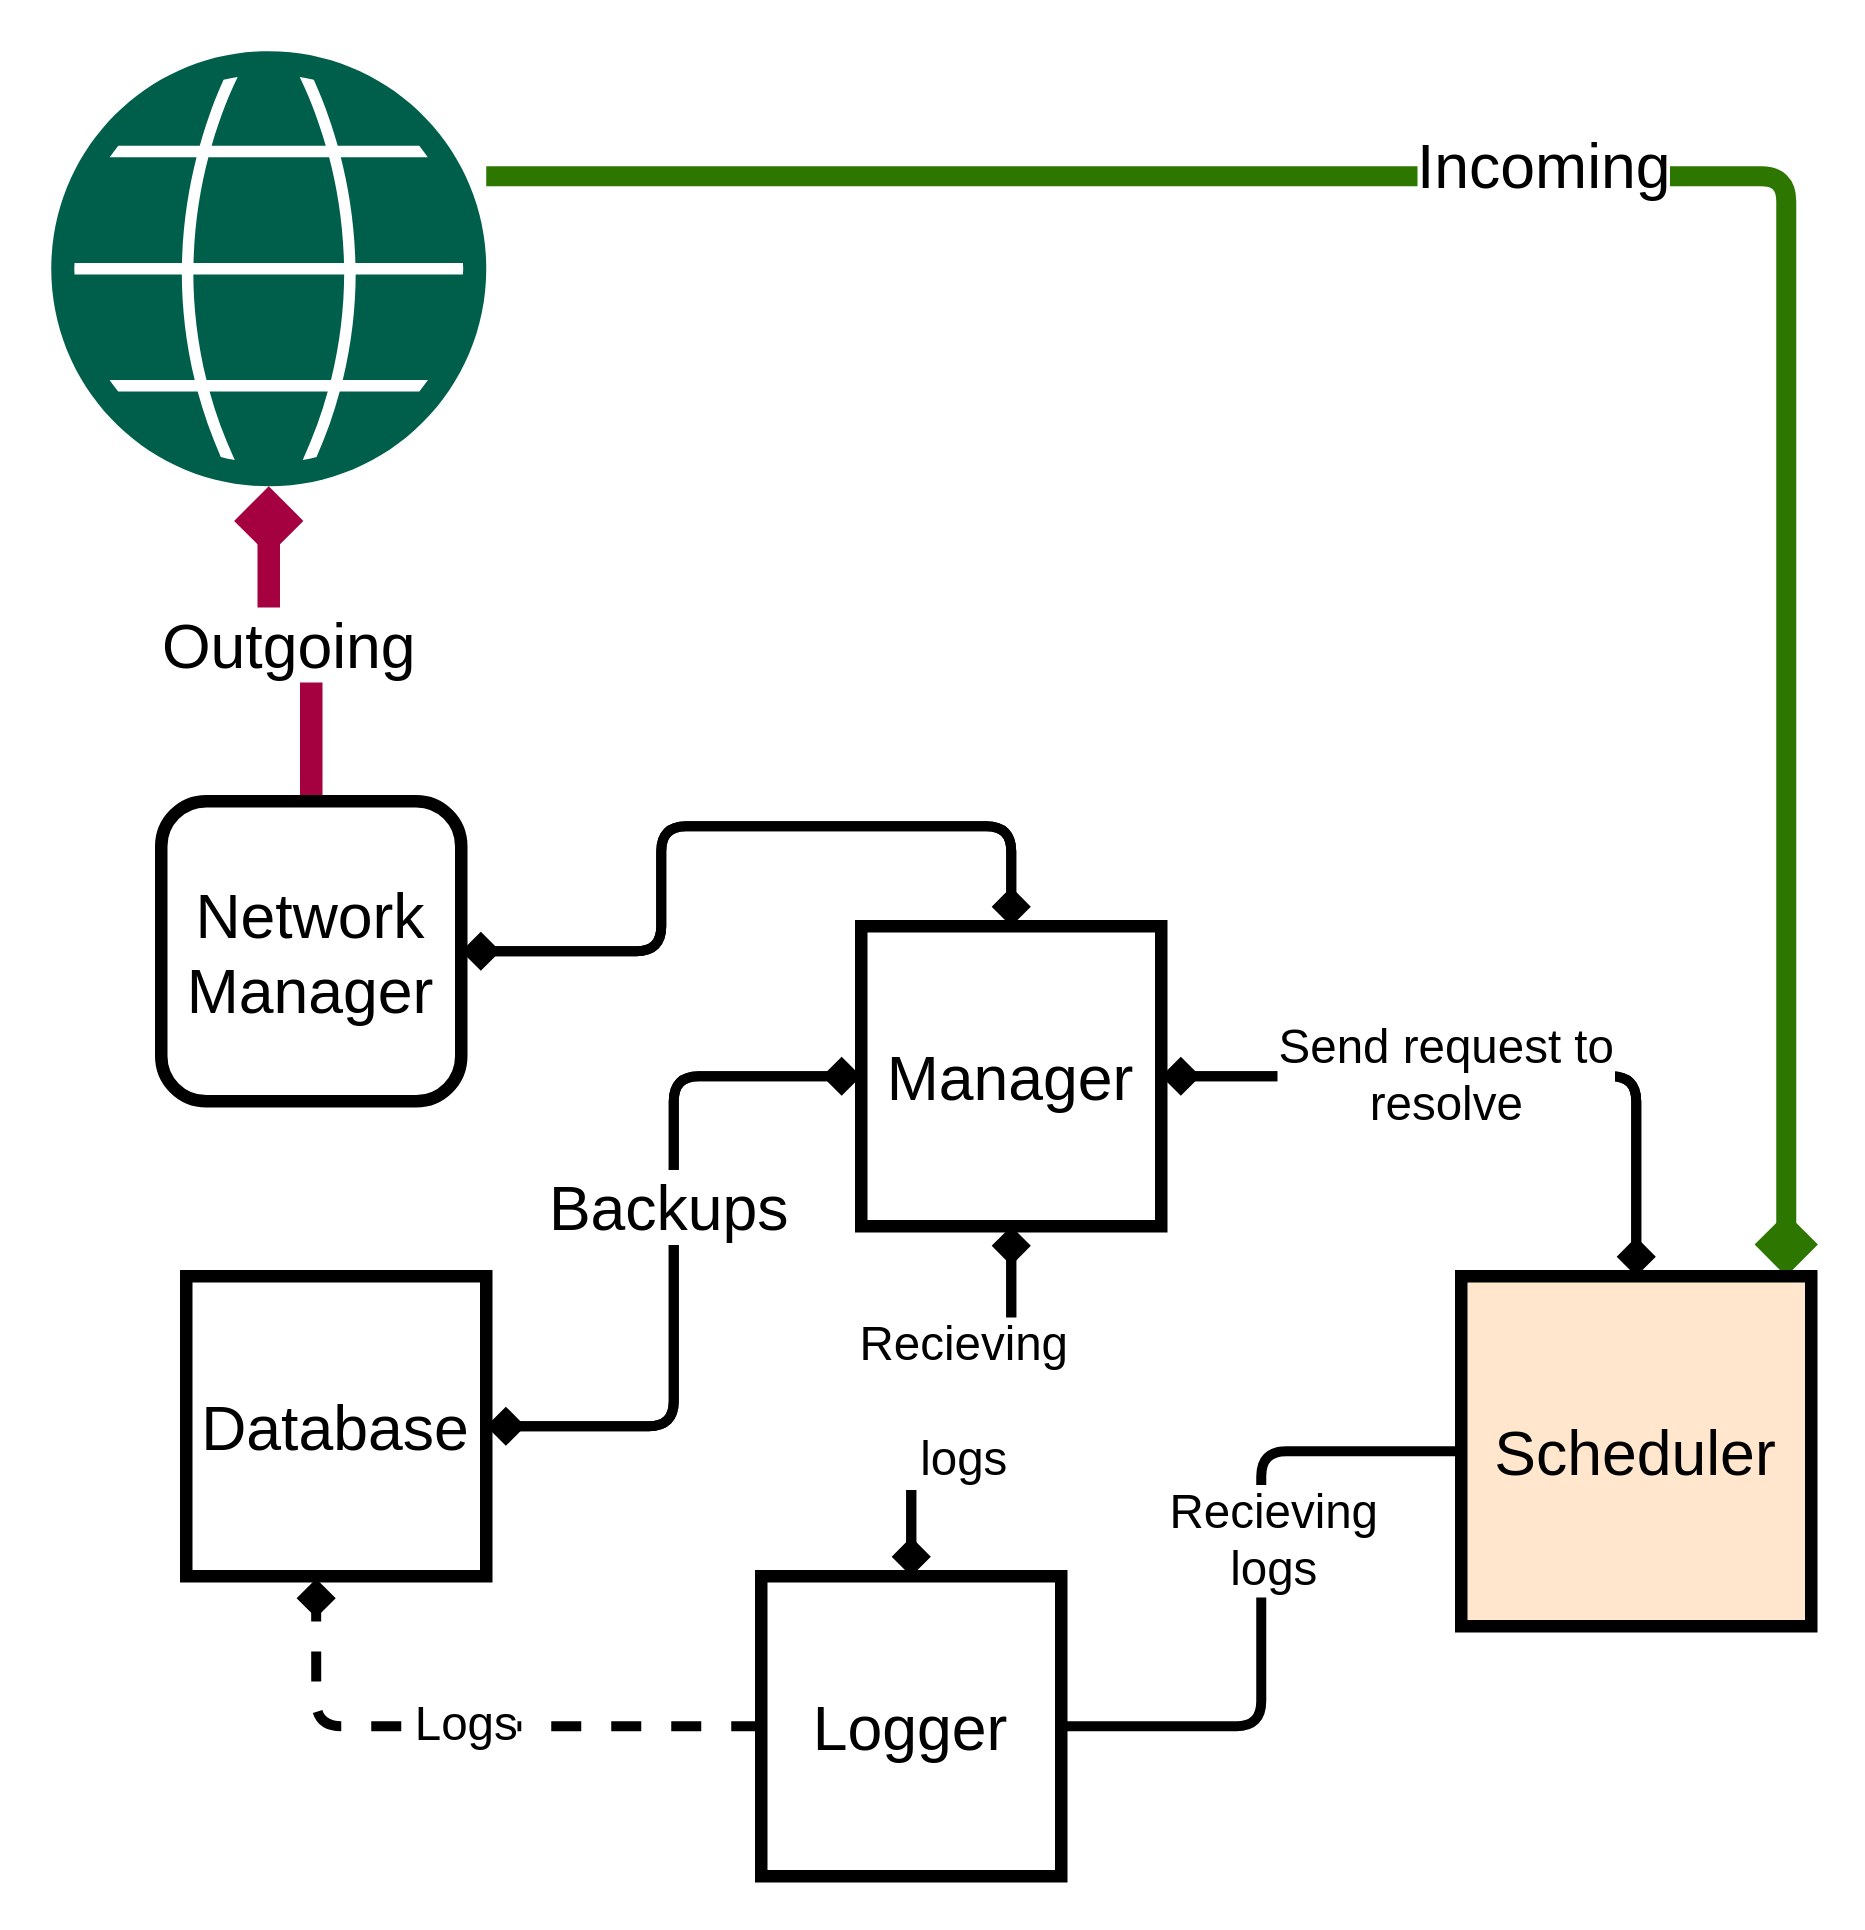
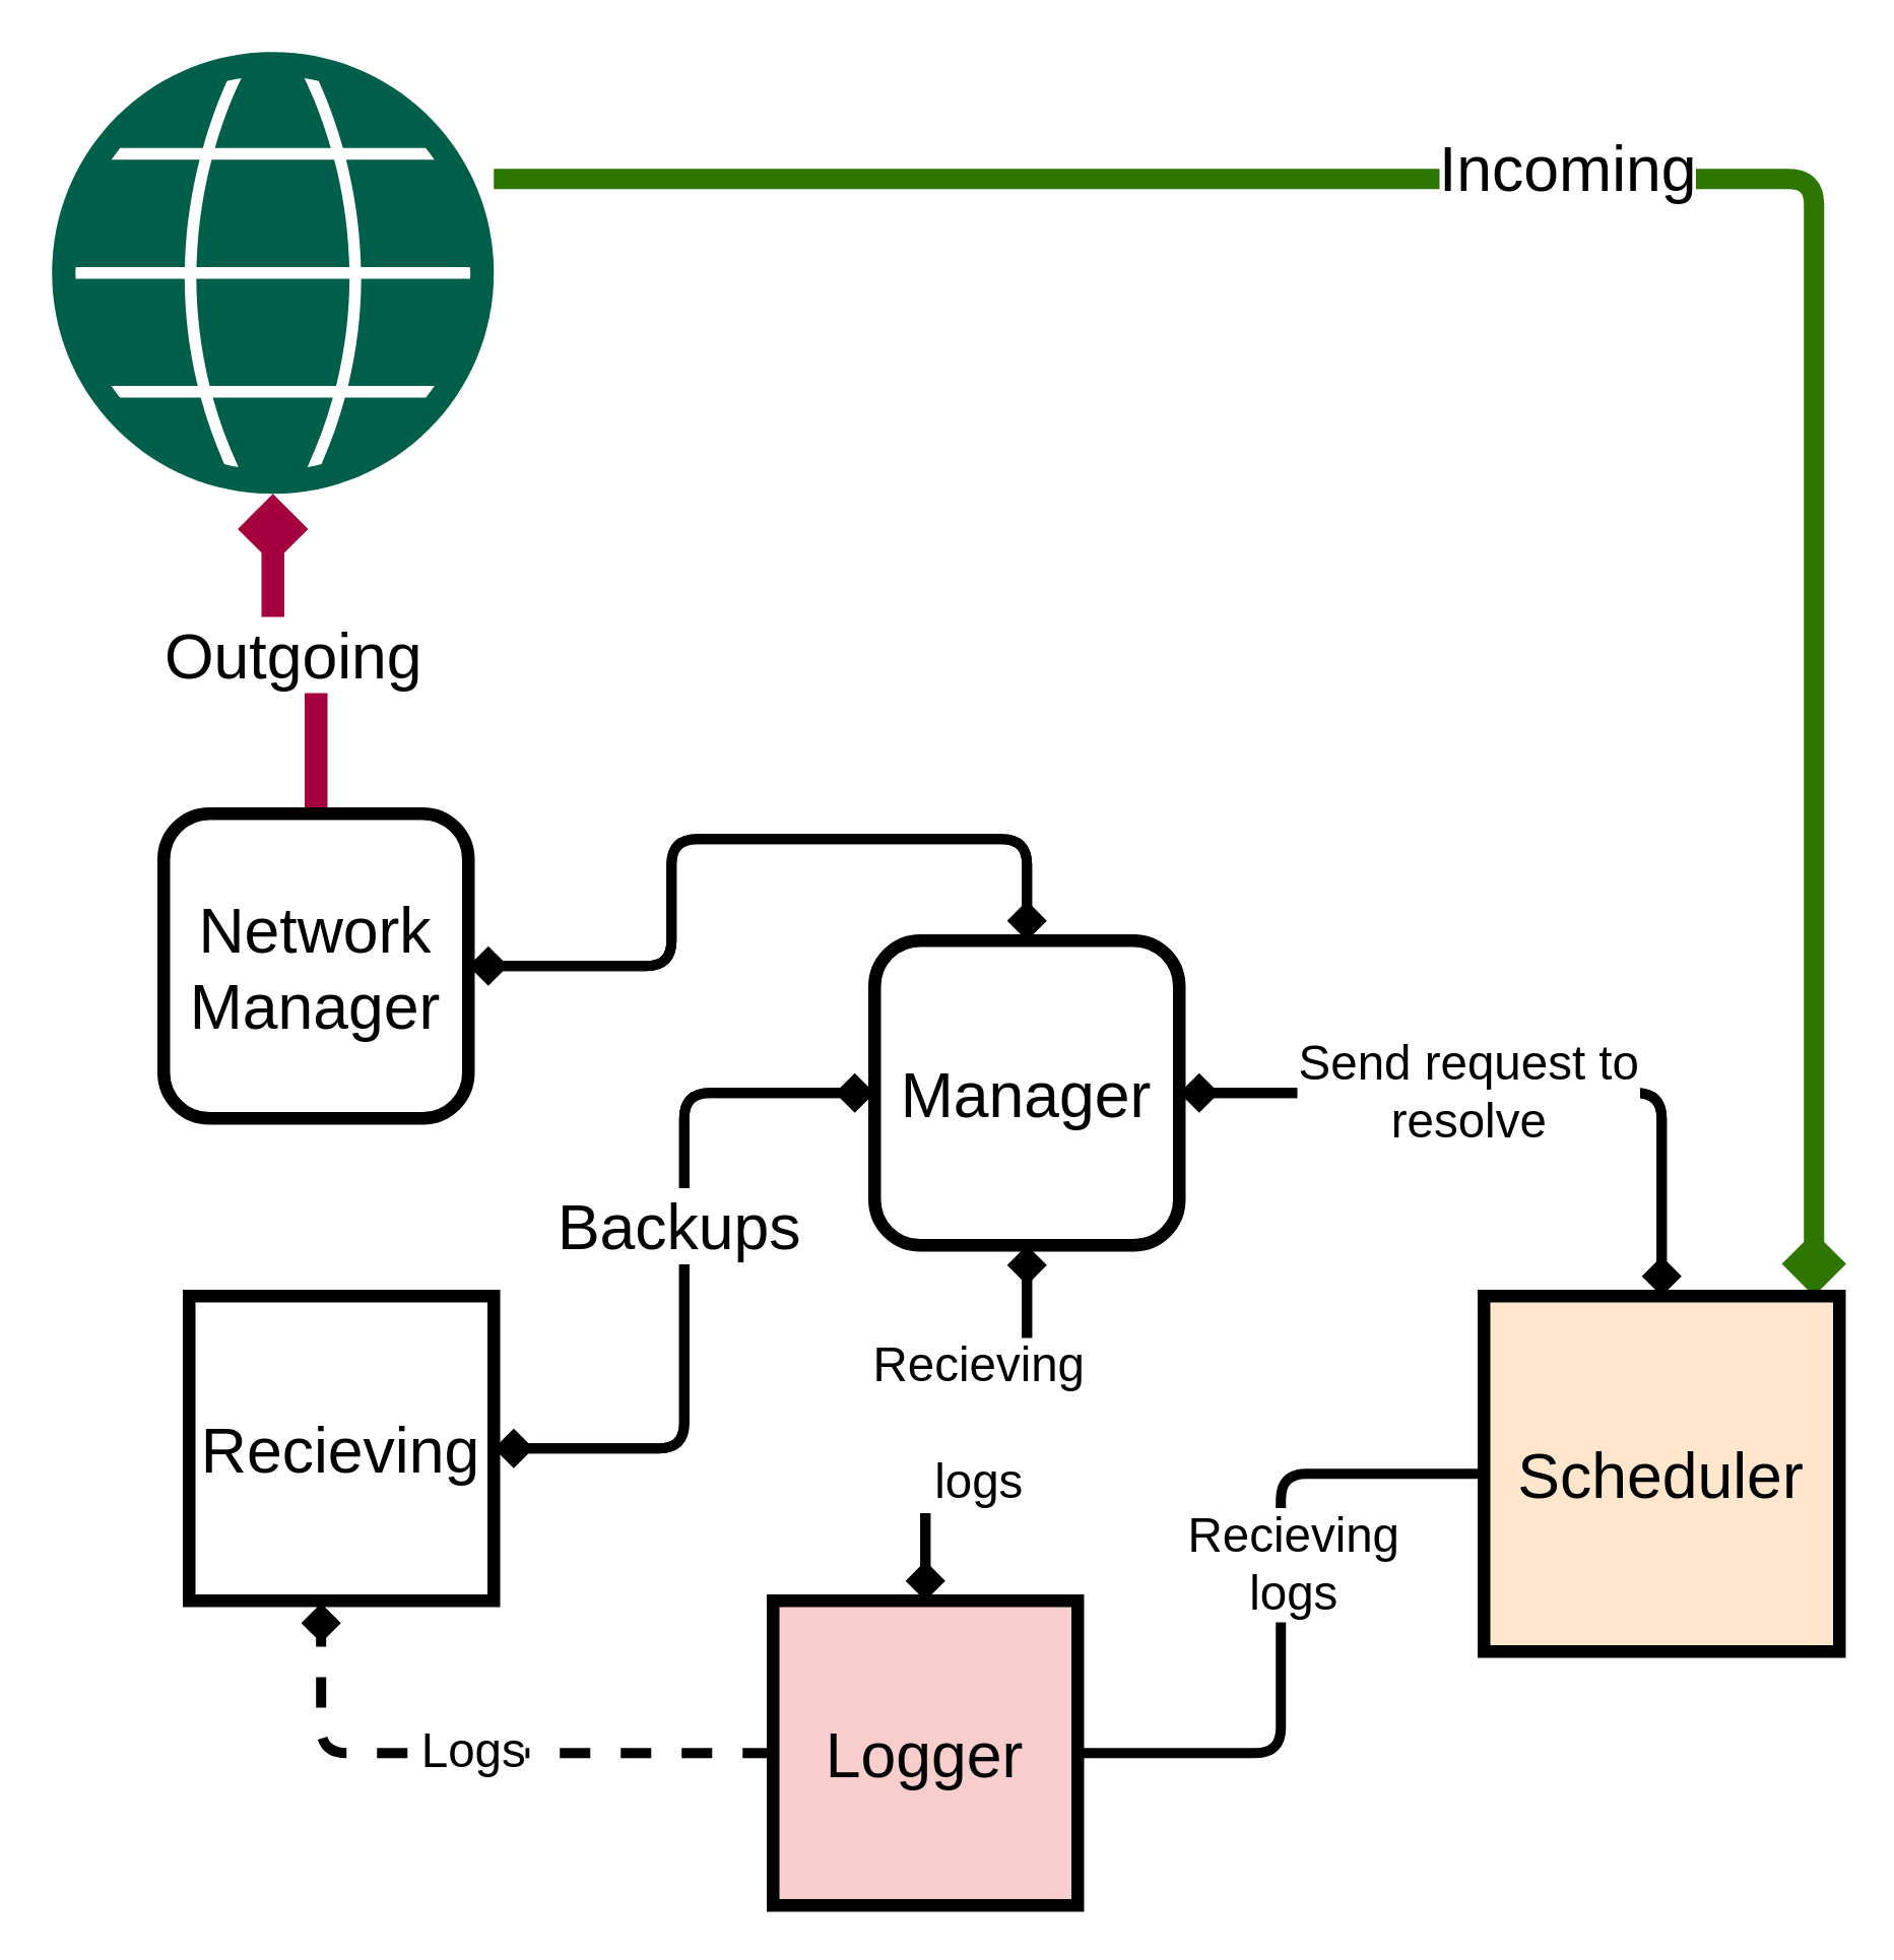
  <mxCell id="0" />
  <mxCell id="1" parent="0" />
  <mxCell id="2" style="edgeStyle=orthogonalEdgeStyle;rounded=1;orthogonalLoop=1;jettySize=auto;html=1;entryX=0;entryY=0.5;entryDx=0;entryDy=0;fontSize=25;strokeWidth=4;endArrow=diamond;endFill=1;" edge="1" parent="1" source="3" target="9"><mxGeometry relative="1" as="geometry" /></mxCell>
- <mxCell id="3" value="Database" style="whiteSpace=wrap;html=1;aspect=fixed;fontSize=25;strokeWidth=5;" vertex="1" parent="1"><mxGeometry x="74" y="510" width="120" height="120" as="geometry" /></mxCell>
+ <mxCell id="3" value="Recieving" style="whiteSpace=wrap;html=1;aspect=fixed;fontSize=25;strokeWidth=5;" vertex="1" parent="1"><mxGeometry x="74" y="510" width="120" height="120" as="geometry" /></mxCell>
  <mxCell id="4" style="edgeStyle=orthogonalEdgeStyle;rounded=1;orthogonalLoop=1;jettySize=auto;html=1;fontSize=25;endArrow=diamond;endFill=1;strokeWidth=4;" edge="1" parent="1" source="9" target="16"><mxGeometry relative="1" as="geometry" /></mxCell>
  <mxCell id="5" style="edgeStyle=orthogonalEdgeStyle;rounded=1;orthogonalLoop=1;jettySize=auto;html=1;fontSize=25;endArrow=diamond;endFill=1;strokeWidth=4;" edge="1" parent="1" source="9" target="21"><mxGeometry relative="1" as="geometry" /></mxCell>
  <mxCell id="6" style="edgeStyle=orthogonalEdgeStyle;rounded=1;orthogonalLoop=1;jettySize=auto;html=1;entryX=1;entryY=0.5;entryDx=0;entryDy=0;fontSize=25;endArrow=diamond;endFill=1;strokeWidth=4;" edge="1" parent="1" source="9" target="3"><mxGeometry relative="1" as="geometry" /></mxCell>
  <mxCell id="7" value="Backups" style="edgeLabel;html=1;align=center;verticalAlign=middle;resizable=0;points=[];fontSize=25;" vertex="1" connectable="0" parent="6"><mxGeometry x="-0.131" y="-3" relative="1" as="geometry"><mxPoint as="offset" /></mxGeometry></mxCell>
  <mxCell id="8" style="edgeStyle=orthogonalEdgeStyle;rounded=1;orthogonalLoop=1;jettySize=auto;html=1;fontSize=25;endArrow=diamond;endFill=1;strokeWidth=4;" edge="1" parent="1" source="9" target="24"><mxGeometry relative="1" as="geometry"><Array as="points"><mxPoint x="404" y="330" /><mxPoint x="264" y="330" /><mxPoint x="264" y="380" /></Array></mxGeometry></mxCell>
- <mxCell id="9" value="Manager" style="whiteSpace=wrap;html=1;aspect=fixed;fontSize=25;strokeWidth=5;" vertex="1" parent="1"><mxGeometry x="344" y="370" width="120" height="120" as="geometry" /></mxCell>
+ <mxCell id="9" value="Manager" style="whiteSpace=wrap;html=1;aspect=fixed;fontSize=25;strokeWidth=5;rounded=1;" vertex="1" parent="1"><mxGeometry x="344" y="370" width="120" height="120" as="geometry" /></mxCell>
  <mxCell id="10" style="edgeStyle=orthogonalEdgeStyle;rounded=1;orthogonalLoop=1;jettySize=auto;html=1;entryX=1;entryY=0.5;entryDx=0;entryDy=0;fontSize=25;endArrow=diamond;endFill=1;strokeWidth=4;" edge="1" parent="1" source="16" target="9"><mxGeometry relative="1" as="geometry"><Array as="points"><mxPoint x="654" y="430" /></Array></mxGeometry></mxCell>
  <mxCell id="11" value="&lt;div style=&quot;font-size: 19px;&quot;&gt;Send request to&lt;/div&gt;&lt;div style=&quot;font-size: 19px;&quot;&gt;resolve&lt;br style=&quot;font-size: 19px;&quot;&gt;&lt;/div&gt;" style="edgeLabel;html=1;align=center;verticalAlign=middle;resizable=0;points=[];fontSize=19;" vertex="1" connectable="0" parent="10"><mxGeometry x="0.163" y="-1" relative="1" as="geometry"><mxPoint as="offset" /></mxGeometry></mxCell>
  <mxCell id="12" style="edgeStyle=orthogonalEdgeStyle;rounded=1;orthogonalLoop=1;jettySize=auto;html=1;fontSize=25;endArrow=diamond;endFill=1;strokeWidth=8;fillColor=#60a917;strokeColor=#2D7600;" edge="1" parent="1" source="25" target="16"><mxGeometry relative="1" as="geometry"><Array as="points"><mxPoint x="714" y="70" /></Array></mxGeometry></mxCell>
  <mxCell id="13" value="Incoming" style="edgeLabel;html=1;align=center;verticalAlign=middle;resizable=0;points=[];fontSize=25;" vertex="1" connectable="0" parent="12"><mxGeometry x="-0.121" y="6" relative="1" as="geometry"><mxPoint as="offset" /></mxGeometry></mxCell>
  <mxCell id="14" style="edgeStyle=orthogonalEdgeStyle;rounded=1;orthogonalLoop=1;jettySize=auto;html=1;fontSize=19;endArrow=none;endFill=1;strokeWidth=4;" edge="1" parent="1" source="16" target="21"><mxGeometry relative="1" as="geometry" /></mxCell>
  <mxCell id="15" value="&lt;div&gt;Recieving &lt;br&gt;&lt;/div&gt;&lt;div&gt;logs&lt;br&gt;&lt;/div&gt;" style="edgeLabel;html=1;align=center;verticalAlign=middle;resizable=0;points=[];fontSize=19;" vertex="1" connectable="0" parent="14"><mxGeometry x="-0.148" y="4" relative="1" as="geometry"><mxPoint as="offset" /></mxGeometry></mxCell>
  <mxCell id="16" value="Scheduler" style="whiteSpace=wrap;html=1;aspect=fixed;fontSize=25;strokeWidth=5;fillColor=#ffe6cc;" vertex="1" parent="1"><mxGeometry x="584" y="510" width="140" height="140" as="geometry" /></mxCell>
  <mxCell id="17" style="edgeStyle=orthogonalEdgeStyle;rounded=1;orthogonalLoop=1;jettySize=auto;html=1;entryX=0.5;entryY=1;entryDx=0;entryDy=0;fontSize=25;endArrow=diamond;endFill=1;strokeWidth=4;" edge="1" parent="1" source="21" target="9"><mxGeometry relative="1" as="geometry" /></mxCell>
  <mxCell id="18" value="&lt;div&gt;Recieving&lt;/div&gt;&lt;div&gt;&lt;br&gt;&lt;/div&gt;&lt;div&gt;logs&lt;br&gt;&lt;/div&gt;" style="edgeLabel;html=1;align=center;verticalAlign=middle;resizable=0;points=[];fontSize=19;" vertex="1" connectable="0" parent="17"><mxGeometry x="0.144" y="6" relative="1" as="geometry"><mxPoint x="-13" y="6" as="offset" /></mxGeometry></mxCell>
  <mxCell id="19" style="edgeStyle=orthogonalEdgeStyle;rounded=1;orthogonalLoop=1;jettySize=auto;html=1;entryX=0.433;entryY=1.008;entryDx=0;entryDy=0;entryPerimeter=0;fontSize=25;endArrow=diamond;endFill=1;strokeWidth=4;dashed=1;" edge="1" parent="1" source="21" target="3"><mxGeometry relative="1" as="geometry" /></mxCell>
  <mxCell id="20" value="Logs" style="edgeLabel;html=1;align=center;verticalAlign=middle;resizable=0;points=[];fontSize=19;" vertex="1" connectable="0" parent="19"><mxGeometry x="0.004" y="-1" relative="1" as="geometry"><mxPoint as="offset" /></mxGeometry></mxCell>
- <mxCell id="21" value="Logger" style="whiteSpace=wrap;html=1;aspect=fixed;fontSize=25;strokeWidth=5;" vertex="1" parent="1"><mxGeometry x="304" y="630" width="120" height="120" as="geometry" /></mxCell>
+ <mxCell id="21" value="Logger" style="whiteSpace=wrap;html=1;aspect=fixed;fontSize=25;strokeWidth=5;fillColor=#f8cecc;" vertex="1" parent="1"><mxGeometry x="304" y="630" width="120" height="120" as="geometry" /></mxCell>
  <mxCell id="22" style="edgeStyle=orthogonalEdgeStyle;rounded=1;orthogonalLoop=1;jettySize=auto;html=1;entryX=0.5;entryY=0;entryDx=0;entryDy=0;fontSize=25;endArrow=diamond;endFill=1;strokeWidth=4;" edge="1" parent="1" source="24" target="9"><mxGeometry relative="1" as="geometry"><Array as="points"><mxPoint x="264" y="380" /><mxPoint x="264" y="330" /><mxPoint x="404" y="330" /></Array></mxGeometry></mxCell>
  <mxCell id="23" value="Outgoing" style="edgeStyle=orthogonalEdgeStyle;rounded=1;orthogonalLoop=1;jettySize=auto;html=1;fontSize=25;endArrow=diamond;endFill=1;strokeWidth=9;fillColor=#d80073;strokeColor=#A50040;" edge="1" parent="1" source="24" target="25"><mxGeometry relative="1" as="geometry"><mxPoint x="114" y="220" as="targetPoint" /></mxGeometry></mxCell>
  <mxCell id="24" value="Network Manager" style="whiteSpace=wrap;html=1;aspect=fixed;fontSize=25;strokeWidth=5;rounded=1;" vertex="1" parent="1"><mxGeometry x="64" y="320" width="120" height="120" as="geometry" /></mxCell>
  <mxCell id="25" value="" style="pointerEvents=1;shadow=0;dashed=0;html=1;strokeColor=none;fillColor=#005F4B;labelPosition=center;verticalLabelPosition=bottom;verticalAlign=top;align=center;outlineConnect=0;shape=mxgraph.veeam2.globe;fontSize=25;" vertex="1" parent="1"><mxGeometry x="20" y="20" width="174" height="174" as="geometry" /></mxCell>
